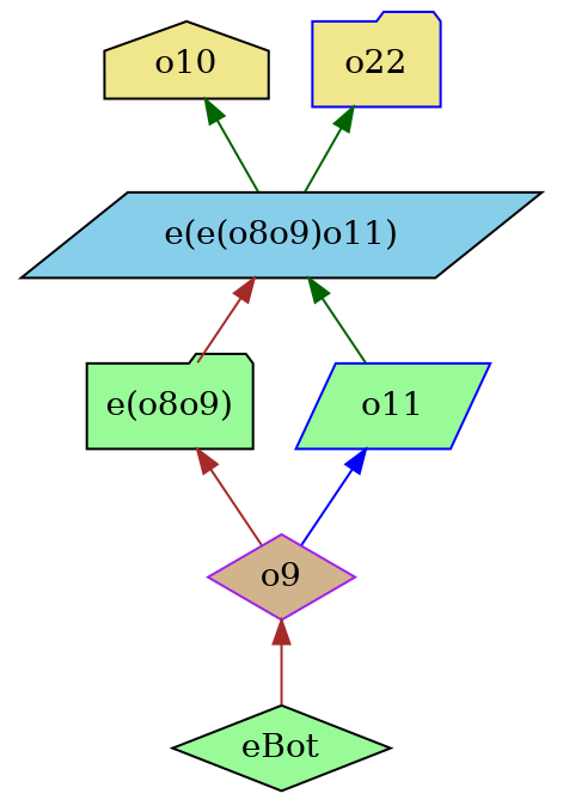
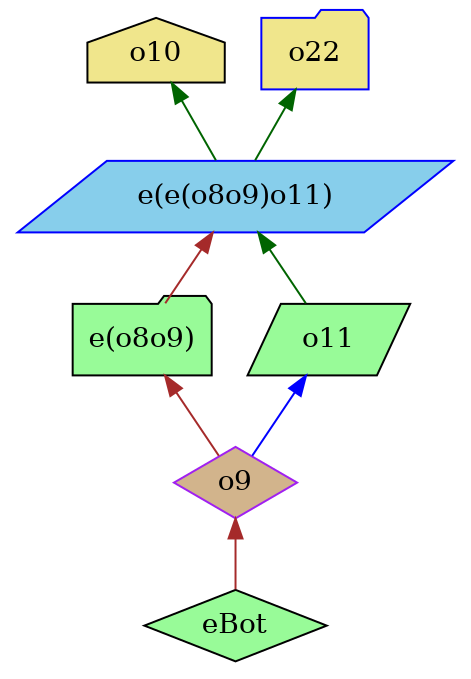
  strict digraph {
    rankdir=BT
    node [color=black fillcolor=palegreen shape=diamond style=filled]
    edge [color=brown]
    o9 [color=purple fillcolor=tan]
    "e(o8o9)" [shape=folder]
-   o11 [color=blue shape=parallelogram]
-   "e(e(o8o9)o11)" [fillcolor=skyblue shape=parallelogram]
+   o11 [shape=parallelogram]
+   "e(e(o8o9)o11)" [color=blue fillcolor=skyblue shape=parallelogram]
    o10 [fillcolor=khaki shape=house]
    n6 [color=blue fillcolor=khaki label=o22 shape=folder]
    eBot
    o9 -> "e(o8o9)"
    o9 -> o11 [color=blue]
    "e(o8o9)" -> "e(e(o8o9)o11)"
    o11 -> "e(e(o8o9)o11)" [color=darkgreen]
    "e(e(o8o9)o11)" -> o10 [color=darkgreen]
    "e(e(o8o9)o11)" -> n6 [color=darkgreen]
    eBot -> o9
  }
